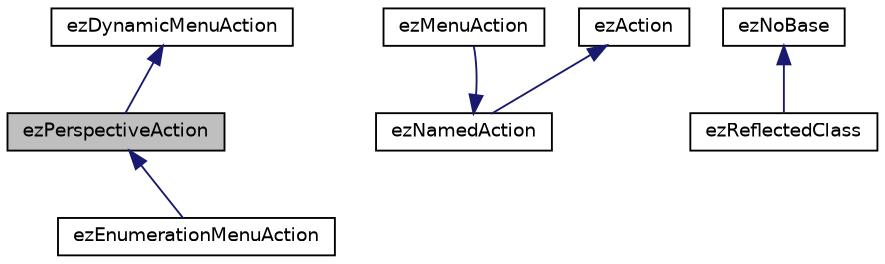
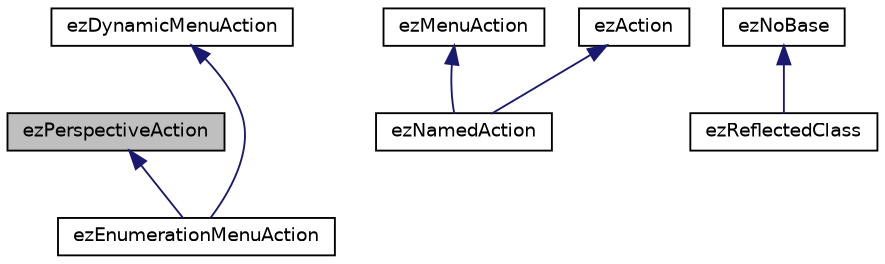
  digraph {
    node [color=black fillcolor=white fontname=Helvetica fontsize=10 shape=record style=filled]
    edge [color=midnightblue dir=back fontname=Helvetica fontsize=10 labelfontname=Helvetica labelfontsize=10 style=solid]
    n1 [fillcolor=grey75 fontcolor=black height=0.2 label=ezPerspectiveAction width=0.4]
    n2 [height=0.2 label=ezEnumerationMenuAction width=0.4]
    n3 [height=0.2 label=ezDynamicMenuAction width=0.4]
    n4 [height=0.2 label=ezMenuAction width=0.4]
    n5 [height=0.2 label=ezNamedAction width=0.4]
    n6 [height=0.2 label=ezAction width=0.4]
    n7 [height=0.2 label=ezReflectedClass width=0.4]
    n8 [height=0.2 label=ezNoBase width=0.4]
    n1 -> n2
-   n3 -> n1
-   n5 -> n4
+   n3 -> n2
+   n4 -> n5
    n6 -> n5
    n8 -> n7
  }
